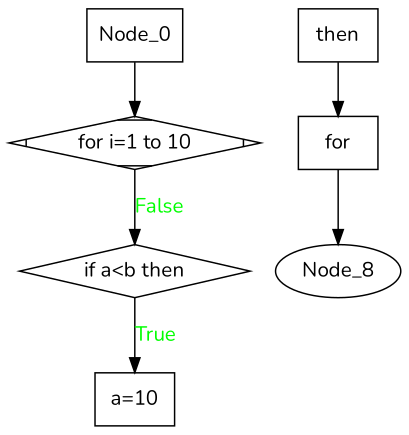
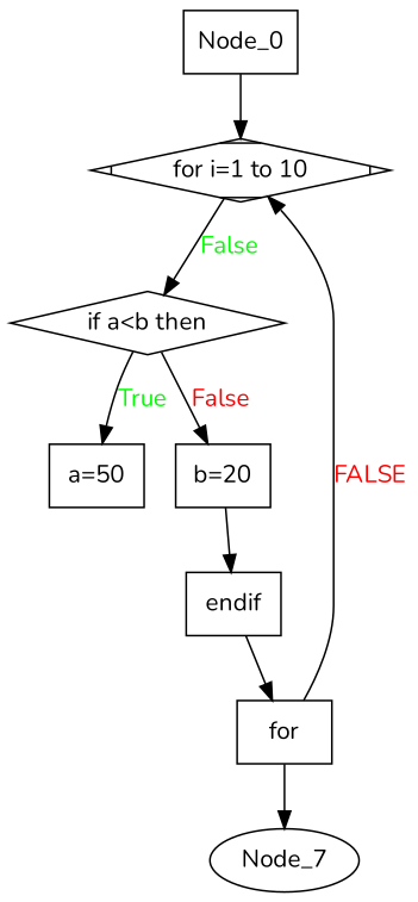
  digraph {
    fontname=Nunito
    node [fontname=Nunito shape=box]
    edge [fontname=Nunito]
    n1 [label="for i=1 to 10" shape=Mdiamond]
    n2 [label="if a<b then" shape=diamond]
-   n3 [label="a=10"]
-   n5 [label=then]
+   n3 [label="a=50"]
+   n4 [label="b=20"]
+   n5 [label=endif]
    n6 [label=for]
-   Node_7 [label=Node_8 shape=""]
+   Node_7 [shape=""]
    Node_0
    n1 -> n2 [fontcolor=GREEN label=False]
    n2 -> n3 [fontcolor=GREEN label=True]
+   n2 -> n4 [fontcolor=RED label=False]
+   n4 -> n5
    n5 -> n6
+   n6 -> n1 [fontcolor=RED label=FALSE]
    n6 -> Node_7
    Node_0 -> n1
  }
